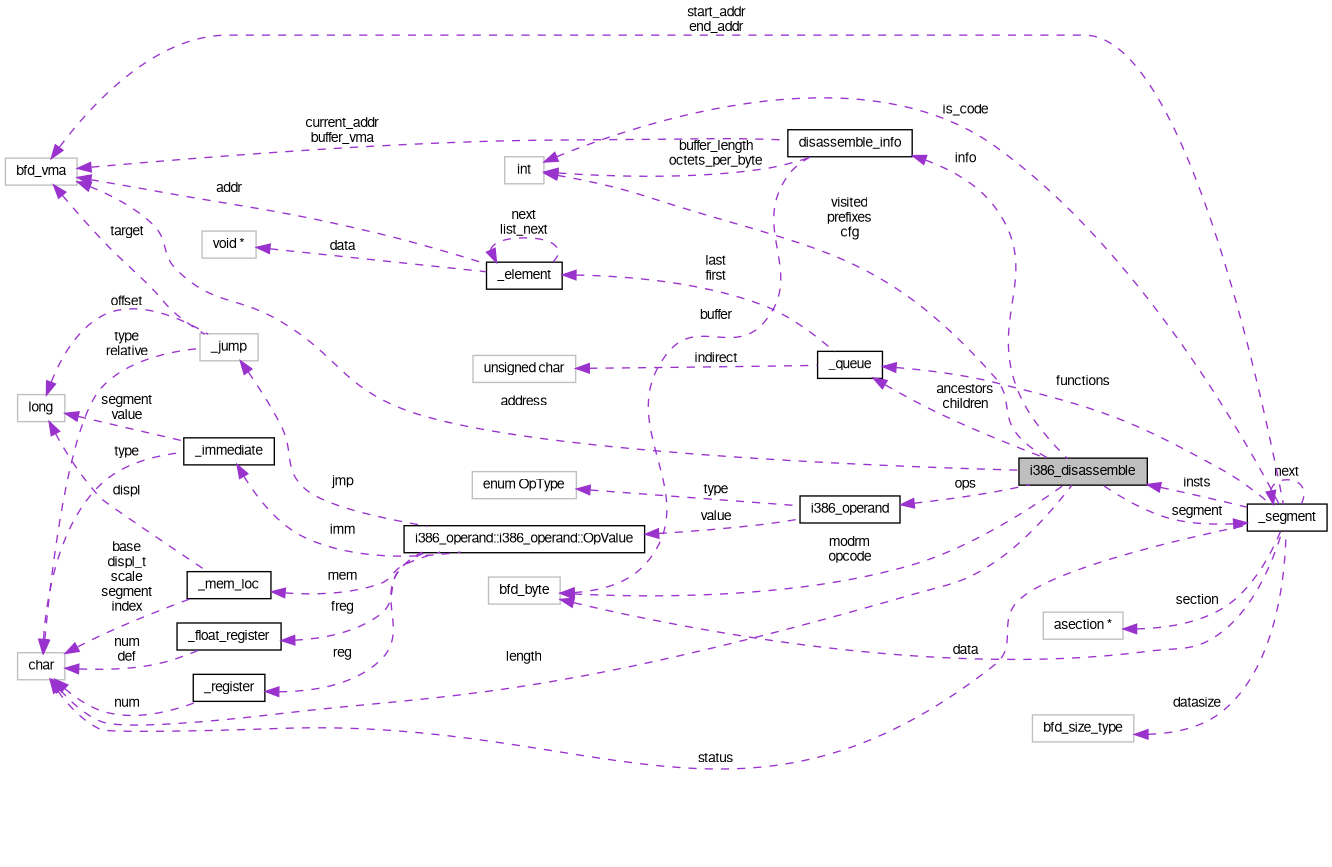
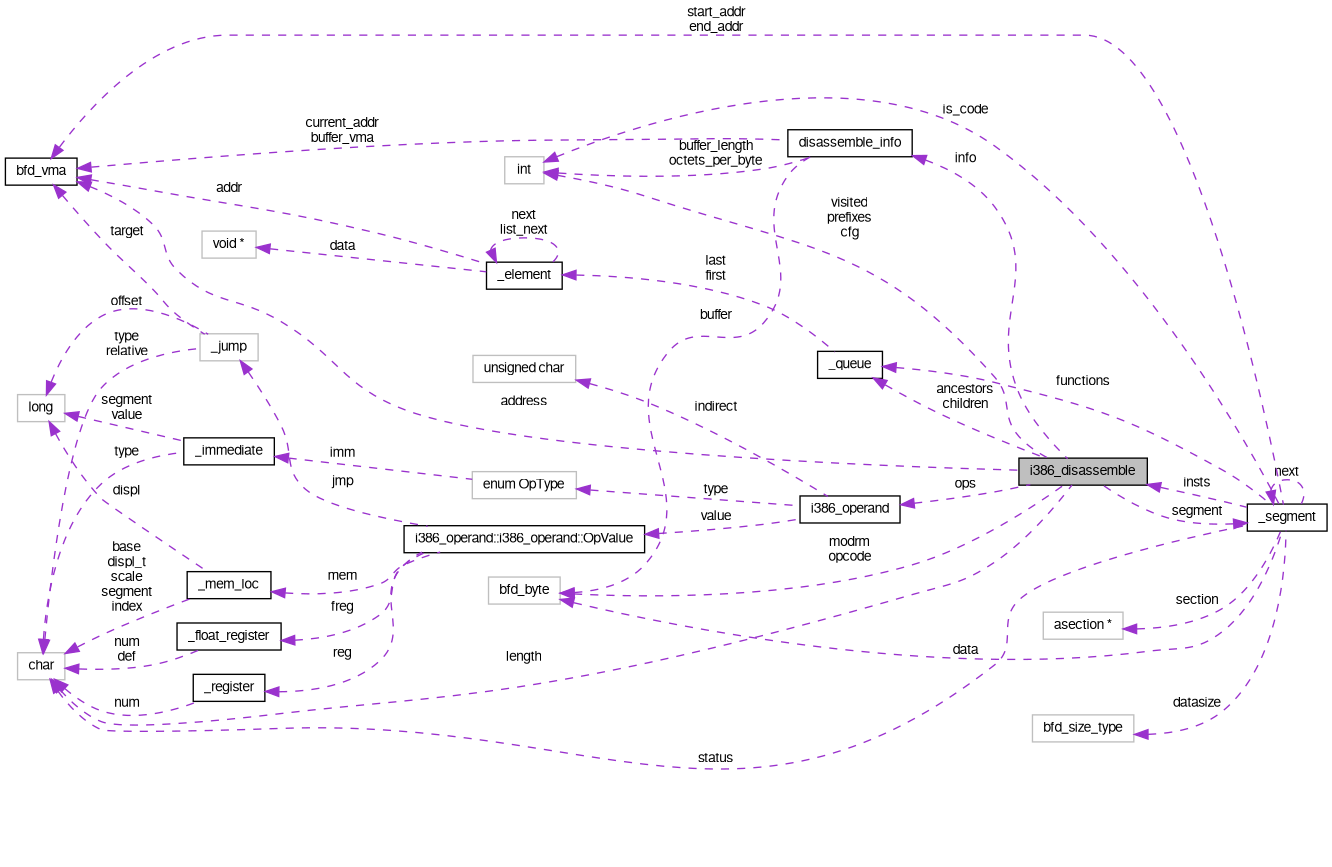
  digraph {
    rankdir=LR
    node [color=black fontname=FreeSans fontsize=10 shape=record]
    edge [color=darkorchid3 dir=back fontname=FreeSans fontsize=10 labelfontname=FreeSans labelfontsize=10 style=dashed]
    n1 [fillcolor=grey75 fontcolor=black height=0.2 label=i386_disassemble style=filled width=0.4]
    n2 [height=0.2 label=_segment width=0.4]
    n3 [height=0.2 label=_queue width=0.4]
    n4 [height=0.2 label=_element width=0.4]
-   n5 [color=grey75 height=0.2 label=bfd_vma width=0.4]
+   n5 [height=0.2 label=bfd_vma width=0.4]
    n6 [color=grey75 height=0.2 label=_jump width=0.4]
    n7 [height=0.2 label=disassemble_info width=0.4]
    n8 [height=0.2 label="i386_operand::i386_operand::OpValue" width=0.4]
    n9 [color=grey75 height=0.2 label="void *" width=0.4]
    n10 [color=grey75 height=0.2 label=char width=0.4]
    n11 [height=0.2 label=_float_register width=0.4]
    n12 [height=0.2 label=_mem_loc width=0.4]
    n13 [height=0.2 label=_immediate width=0.4]
    n14 [height=0.2 label=_register width=0.4]
    n15 [color=grey75 height=0.2 label=bfd_byte width=0.4]
    n16 [color=grey75 height=0.2 label="asection *" width=0.4]
    n17 [color=grey75 height=0.2 label=int width=0.4]
    n18 [color=grey75 height=0.2 label=bfd_size_type width=0.4]
    n19 [height=0.2 label=i386_operand width=0.4]
    n20 [color=grey75 height=0.2 label="unsigned char" width=0.4]
    n21 [color=grey75 height=0.2 label=long width=0.4]
    n22 [color=grey75 height=0.2 label="enum OpType" width=0.4]
    n1 -> n2 [label=insts]
    n2 -> n1 [label=segment]
    n2 -> n2 [label=next]
    n3 -> n1 [label="ancestors\nchildren"]
    n3 -> n2 [label=functions]
    n4 -> n3 [label="last\nfirst"]
    n4 -> n4 [label="next\nlist_next"]
    n5 -> n1 [label=address]
    n5 -> n2 [label="start_addr\nend_addr"]
    n5 -> n4 [label=addr]
    n5 -> n6 [label=target]
    n5 -> n7 [label="current_addr\nbuffer_vma"]
    n6 -> n8 [label=jmp]
    n7 -> n1 [label=info]
    n8 -> n19 [label=value]
    n9 -> n4 [label=data]
    n10 -> n1 [label=length]
    n10 -> n2 [label=status]
    n10 -> n6 [label="type\nrelative"]
    n10 -> n11 [label="num\ndef"]
    n10 -> n12 [label="base\ndispl_t\nscale\nsegment\nindex"]
    n10 -> n13 [label=type]
    n10 -> n14 [label=num]
    n11 -> n8 [label=freg]
    n12 -> n8 [label=mem]
-   n13 -> n8 [label=imm]
+   n13 -> n22 [label=imm]
    n14 -> n8 [label=reg]
    n15 -> n1 [label="modrm\nopcode"]
    n15 -> n2 [label=data]
    n15 -> n7 [label=buffer]
    n16 -> n2 [label=section]
    n17 -> n1 [label="visited\nprefixes\ncfg"]
    n17 -> n2 [label=is_code]
    n17 -> n7 [label="buffer_length\noctets_per_byte"]
    n18 -> n2 [label=datasize]
    n19 -> n1 [label=ops]
-   n20 -> n3 [label=indirect]
+   n20 -> n19 [label=indirect]
    n21 -> n6 [label=offset]
    n21 -> n12 [label=displ]
    n21 -> n13 [label="segment\nvalue"]
    n22 -> n19 [label=type]
  }
